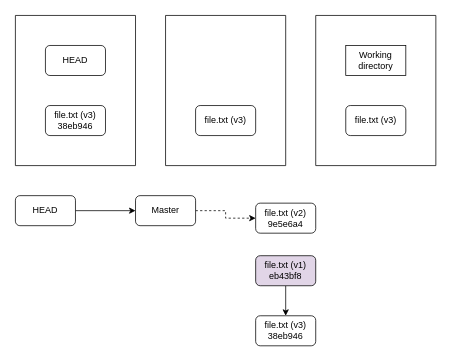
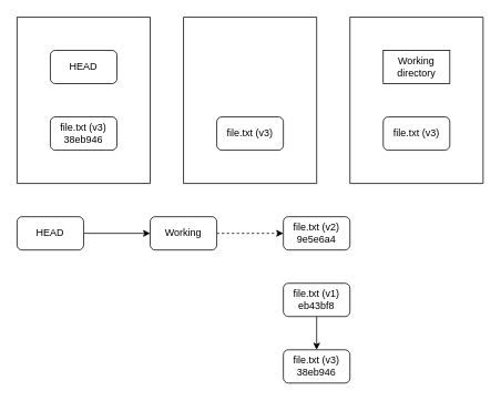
  <mxCell id="0" />
  <mxCell id="1" parent="0" />
  <mxCell id="2" value="HEAD" style="rounded=1;whiteSpace=wrap;html=1;" parent="1" vertex="1"><mxGeometry x="60" y="60" width="80" height="40" as="geometry" /></mxCell>
  <mxCell id="3" value="" style="swimlane;startSize=0;" parent="1" vertex="1"><mxGeometry x="20" y="20" width="160" height="200" as="geometry" /></mxCell>
  <mxCell id="4" value="file.txt (v3)&lt;div&gt;38eb946&lt;/div&gt;" style="rounded=1;whiteSpace=wrap;html=1;" parent="3" vertex="1"><mxGeometry x="40" y="120" width="80" height="40" as="geometry" /></mxCell>
  <mxCell id="5" value="" style="swimlane;startSize=0;" parent="1" vertex="1"><mxGeometry x="220" y="20" width="160" height="200" as="geometry" /></mxCell>
  <mxCell id="6" value="file.txt (v3)" style="rounded=1;whiteSpace=wrap;html=1;" parent="5" vertex="1"><mxGeometry x="40" y="120" width="80" height="40" as="geometry" /></mxCell>
  <mxCell id="7" value="" style="swimlane;startSize=0;" parent="1" vertex="1"><mxGeometry x="420" y="20" width="160" height="200" as="geometry" /></mxCell>
  <mxCell id="8" value="Working directory" style="whiteSpace=wrap;html=1;rounded=0;" parent="7" vertex="1"><mxGeometry x="40" y="40" width="80" height="40" as="geometry" /></mxCell>
  <mxCell id="9" value="file.txt (v3)" style="rounded=1;whiteSpace=wrap;html=1;" parent="7" vertex="1"><mxGeometry x="40" y="120" width="80" height="40" as="geometry" /></mxCell>
  <mxCell id="10" style="edgeStyle=orthogonalEdgeStyle;rounded=0;orthogonalLoop=1;jettySize=auto;html=1;exitX=1;exitY=0.5;exitDx=0;exitDy=0;" parent="1" source="11" target="13" edge="1"><mxGeometry relative="1" as="geometry" /></mxCell>
  <mxCell id="11" value="HEAD" style="rounded=1;whiteSpace=wrap;html=1;" parent="1" vertex="1"><mxGeometry x="20" y="260" width="80" height="40" as="geometry" /></mxCell>
  <mxCell id="12" style="edgeStyle=orthogonalEdgeStyle;rounded=0;orthogonalLoop=1;jettySize=auto;html=1;exitX=1;exitY=0.5;exitDx=0;exitDy=0;entryX=0;entryY=0.5;entryDx=0;entryDy=0;dashed=1;" parent="1" source="13" target="14" edge="1"><mxGeometry relative="1" as="geometry" /></mxCell>
- <mxCell id="13" value="Master" style="rounded=1;whiteSpace=wrap;html=1;" parent="1" vertex="1"><mxGeometry x="180" y="260" width="80" height="40" as="geometry" /></mxCell>
- <mxCell id="14" value="file.txt (v2)&lt;div&gt;9e5e6a4&lt;br&gt;&lt;/div&gt;" style="rounded=1;whiteSpace=wrap;html=1;" parent="1" vertex="1"><mxGeometry x="340" y="270" width="80" height="40" as="geometry" /></mxCell>
+ <mxCell id="13" value="Working" style="rounded=1;whiteSpace=wrap;html=1;" parent="1" vertex="1"><mxGeometry x="180" y="260" width="80" height="40" as="geometry" /></mxCell>
+ <mxCell id="14" value="file.txt (v2)&lt;div&gt;9e5e6a4&lt;br&gt;&lt;/div&gt;" style="rounded=1;whiteSpace=wrap;html=1;" parent="1" vertex="1"><mxGeometry x="340" y="260" width="80" height="40" as="geometry" /></mxCell>
  <mxCell id="15" style="edgeStyle=orthogonalEdgeStyle;rounded=0;orthogonalLoop=1;jettySize=auto;html=1;exitX=0.5;exitY=1;exitDx=0;exitDy=0;entryX=0.5;entryY=0;entryDx=0;entryDy=0;" edge="1" parent="1" source="16" target="17"><mxGeometry relative="1" as="geometry" /></mxCell>
- <mxCell id="16" value="file.txt (v1)&lt;div&gt;eb43bf8&lt;/div&gt;" style="rounded=1;whiteSpace=wrap;html=1;fillColor=#e1d5e7;" parent="1" vertex="1"><mxGeometry x="340" y="340" width="80" height="40" as="geometry" /></mxCell>
+ <mxCell id="16" value="file.txt (v1)&lt;div&gt;eb43bf8&lt;/div&gt;" style="rounded=1;whiteSpace=wrap;html=1;" parent="1" vertex="1"><mxGeometry x="340" y="340" width="80" height="40" as="geometry" /></mxCell>
  <mxCell id="17" value="file.txt (v3)&lt;div&gt;38eb946&lt;/div&gt;" style="rounded=1;whiteSpace=wrap;html=1;" vertex="1" parent="1"><mxGeometry x="340" y="420" width="80" height="40" as="geometry" /></mxCell>
